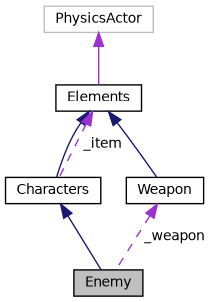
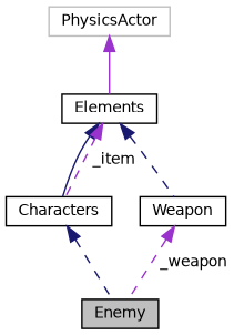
  digraph {
    node [color=black fillcolor=white fontname=Helvetica fontsize=10 shape=record style=filled]
    edge [color=midnightblue dir=back fontname=Helvetica fontsize=10 labelfontname=Helvetica labelfontsize=10 style=solid]
    n1 [fillcolor=grey75 fontcolor=black height=0.2 label=Enemy width=0.4]
    n2 [height=0.2 label=Characters width=0.4]
    n3 [height=0.2 label=Elements width=0.4]
    n4 [height=0.2 label=Weapon width=0.4]
    n5 [color=grey75 height=0.2 label=PhysicsActor width=0.4]
-   n2 -> n1
+   n2 -> n1 [style=dashed]
    n3 -> n2
    n3 -> n2 [color=darkorchid3 label=" _item" style=dashed]
-   n3 -> n4
+   n3 -> n4 [style=dashed]
    n4 -> n1 [color=darkorchid3 label=" _weapon" style=dashed]
    n5 -> n3 [color=darkorchid3]
  }
